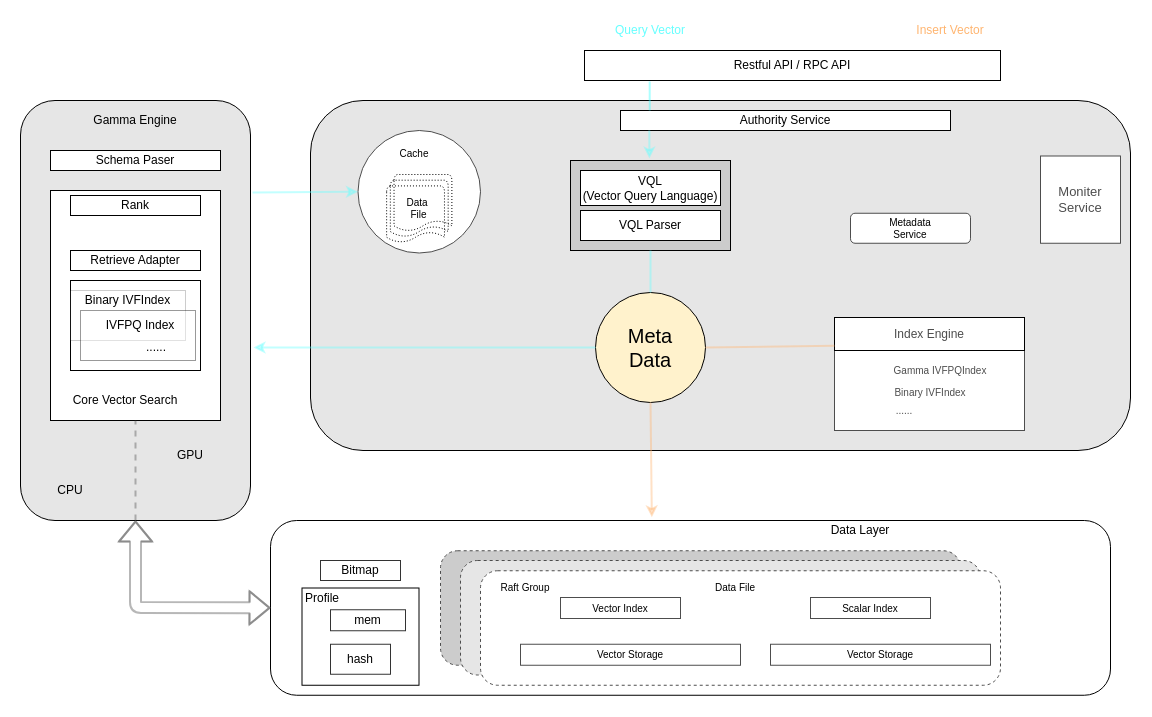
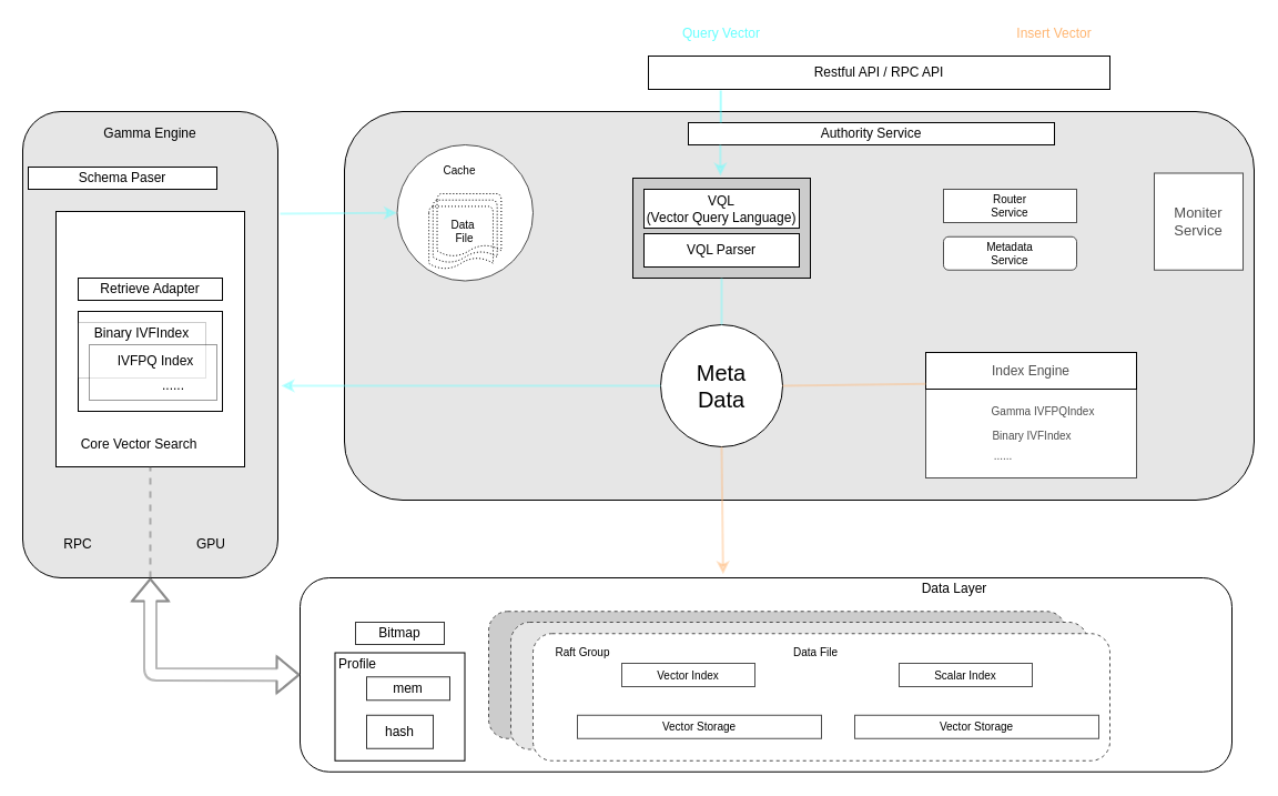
  <mxCell id="0" />
  <mxCell id="1" parent="0" />
  <mxCell id="2" value="" style="rounded=1;whiteSpace=wrap;html=1;fillColor=#E6E6E6;" vertex="1" parent="1"><mxGeometry x="310" y="100" width="820" height="350" as="geometry" /></mxCell>
  <mxCell id="3" value="" style="rounded=1;whiteSpace=wrap;html=1;fillColor=#E6E6E6;" vertex="1" parent="1"><mxGeometry x="20" y="100" width="230" height="420" as="geometry" /></mxCell>
  <mxCell id="4" value="" style="rounded=1;whiteSpace=wrap;html=1;" vertex="1" parent="1"><mxGeometry x="270" y="520" width="840" height="174.75" as="geometry" /></mxCell>
  <mxCell id="5" value="Restful API / RPC API" style="rounded=0;whiteSpace=wrap;html=1;" vertex="1" parent="1"><mxGeometry x="584" y="50" width="416" height="30" as="geometry" /></mxCell>
  <mxCell id="6" value="Query Vector" style="text;html=1;strokeColor=none;fillColor=none;align=center;verticalAlign=middle;whiteSpace=wrap;rounded=0;fontColor=#66FFFF;" vertex="1" parent="1"><mxGeometry x="590" y="20" width="120" height="20" as="geometry" /></mxCell>
  <mxCell id="7" value="Insert Vector" style="text;html=1;strokeColor=none;fillColor=none;align=center;verticalAlign=middle;whiteSpace=wrap;rounded=0;fontColor=#FFB570;" vertex="1" parent="1"><mxGeometry x="890" y="20" width="120" height="20" as="geometry" /></mxCell>
  <mxCell id="8" value="Authority Service" style="rounded=0;whiteSpace=wrap;html=1;" vertex="1" parent="1"><mxGeometry x="620" y="110" width="330" height="20" as="geometry" /></mxCell>
  <mxCell id="9" value="" style="rounded=0;whiteSpace=wrap;html=1;fillColor=#CCCCCC;" vertex="1" parent="1"><mxGeometry x="570" y="160" width="160" height="90" as="geometry" /></mxCell>
  <mxCell id="10" value="VQL&lt;br&gt;(Vector Query Language)" style="rounded=0;whiteSpace=wrap;html=1;" vertex="1" parent="1"><mxGeometry x="580" y="170" width="140" height="35" as="geometry" /></mxCell>
  <mxCell id="11" value="VQL Parser" style="rounded=0;whiteSpace=wrap;html=1;" vertex="1" parent="1"><mxGeometry x="580" y="210" width="140" height="30" as="geometry" /></mxCell>
- <mxCell id="12" value="&lt;font style=&quot;font-size: 20px&quot;&gt;Meta&lt;br&gt;Data&lt;/font&gt;" style="ellipse;whiteSpace=wrap;html=1;aspect=fixed;fillColor=#fff2cc;" vertex="1" parent="1"><mxGeometry x="595" y="292" width="110" height="110" as="geometry" /></mxCell>
+ <mxCell id="12" value="&lt;font style=&quot;font-size: 20px&quot;&gt;Meta&lt;br&gt;Data&lt;/font&gt;" style="ellipse;whiteSpace=wrap;html=1;aspect=fixed;" vertex="1" parent="1"><mxGeometry x="595" y="292" width="110" height="110" as="geometry" /></mxCell>
  <mxCell id="13" value="Gamma Engine" style="text;html=1;strokeColor=none;fillColor=none;align=center;verticalAlign=middle;whiteSpace=wrap;rounded=0;" vertex="1" parent="1"><mxGeometry x="80" y="110" width="110" height="20" as="geometry" /></mxCell>
- <mxCell id="14" value="Schema Paser" style="rounded=0;whiteSpace=wrap;html=1;" vertex="1" parent="1"><mxGeometry x="50" y="150" width="170" height="20" as="geometry" /></mxCell>
+ <mxCell id="14" value="Schema Paser" style="rounded=0;whiteSpace=wrap;html=1;" vertex="1" parent="1"><mxGeometry x="25" y="150" width="170" height="20" as="geometry" /></mxCell>
  <mxCell id="15" value="" style="rounded=0;whiteSpace=wrap;html=1;" vertex="1" parent="1"><mxGeometry x="50" y="190" width="170" height="230" as="geometry" /></mxCell>
- <mxCell id="16" value="Rank" style="rounded=0;whiteSpace=wrap;html=1;" vertex="1" parent="1"><mxGeometry x="70" y="195" width="130" height="20" as="geometry" /></mxCell>
  <mxCell id="17" value="Retrieve Adapter" style="rounded=0;whiteSpace=wrap;html=1;" vertex="1" parent="1"><mxGeometry x="70" y="250" width="130" height="20" as="geometry" /></mxCell>
  <mxCell id="18" value="" style="rounded=0;whiteSpace=wrap;html=1;" vertex="1" parent="1"><mxGeometry x="70" y="280" width="130" height="90" as="geometry" /></mxCell>
  <mxCell id="19" value="" style="rounded=0;whiteSpace=wrap;html=1;opacity=20;" vertex="1" parent="1"><mxGeometry x="70" y="290" width="115" height="50" as="geometry" /></mxCell>
  <mxCell id="20" value="Binary IVFIndex" style="text;html=1;strokeColor=none;fillColor=none;align=center;verticalAlign=middle;whiteSpace=wrap;rounded=0;" vertex="1" parent="1"><mxGeometry x="70" y="290" width="115" height="20" as="geometry" /></mxCell>
  <mxCell id="21" value="" style="rounded=0;whiteSpace=wrap;html=1;opacity=40;" vertex="1" parent="1"><mxGeometry x="80" y="310" width="115" height="50" as="geometry" /></mxCell>
  <mxCell id="22" value="IVFPQ Index" style="text;html=1;strokeColor=none;fillColor=none;align=center;verticalAlign=middle;whiteSpace=wrap;rounded=0;" vertex="1" parent="1"><mxGeometry x="90" y="315" width="100" height="20" as="geometry" /></mxCell>
  <mxCell id="23" value="......" style="text;html=1;strokeColor=none;fillColor=none;align=center;verticalAlign=middle;whiteSpace=wrap;rounded=0;" vertex="1" parent="1"><mxGeometry x="116" y="337" width="80" height="20" as="geometry" /></mxCell>
  <mxCell id="24" value="Core Vector Search" style="text;html=1;strokeColor=none;fillColor=none;align=center;verticalAlign=middle;whiteSpace=wrap;rounded=0;" vertex="1" parent="1"><mxGeometry x="60" y="390" width="130" height="20" as="geometry" /></mxCell>
  <mxCell id="25" value="" style="endArrow=none;dashed=1;html=1;shadow=0;strokeColor=#4D4D4D;strokeWidth=2;opacity=40;exitX=0.5;exitY=1;exitDx=0;exitDy=0;entryX=0.5;entryY=1;entryDx=0;entryDy=0;" edge="1" parent="1" source="3" target="15"><mxGeometry width="50" height="50" relative="1" as="geometry"><mxPoint x="110" y="480" as="sourcePoint" /><mxPoint x="160" y="430" as="targetPoint" /></mxGeometry></mxCell>
- <mxCell id="26" value="CPU" style="text;html=1;strokeColor=none;fillColor=none;align=center;verticalAlign=middle;whiteSpace=wrap;rounded=0;" vertex="1" parent="1"><mxGeometry x="50" y="480" width="40" height="20" as="geometry" /></mxCell>
- <mxCell id="27" value="GPU" style="text;html=1;strokeColor=none;fillColor=none;align=center;verticalAlign=middle;whiteSpace=wrap;rounded=0;" vertex="1" parent="1"><mxGeometry x="170" y="445" width="40" height="20" as="geometry" /></mxCell>
+ <mxCell id="26" value="RPC" style="text;html=1;strokeColor=none;fillColor=none;align=center;verticalAlign=middle;whiteSpace=wrap;rounded=0;" vertex="1" parent="1"><mxGeometry x="50" y="480" width="40" height="20" as="geometry" /></mxCell>
+ <mxCell id="27" value="GPU" style="text;html=1;strokeColor=none;fillColor=none;align=center;verticalAlign=middle;whiteSpace=wrap;rounded=0;" vertex="1" parent="1"><mxGeometry y="480" width="40" height="20" as="geometry" x="170" /></mxCell>
  <mxCell id="28" value="Data Layer" style="text;html=1;strokeColor=none;fillColor=none;align=center;verticalAlign=middle;whiteSpace=wrap;rounded=0;opacity=80;" vertex="1" parent="1"><mxGeometry x="790" y="520" width="140" height="20" as="geometry" /></mxCell>
  <mxCell id="29" value="Bitmap" style="rounded=0;whiteSpace=wrap;html=1;opacity=80;" vertex="1" parent="1"><mxGeometry x="320" y="560" width="80" height="20" as="geometry" /></mxCell>
  <mxCell id="30" value="Profile" style="text;html=1;strokeColor=none;fillColor=none;align=center;verticalAlign=middle;whiteSpace=wrap;rounded=0;opacity=80;" vertex="1" parent="1"><mxGeometry x="301.5" y="587.5" width="40" height="20" as="geometry" /></mxCell>
  <mxCell id="31" value="mem&lt;span style=&quot;color: rgba(0 , 0 , 0 , 0) ; font-family: monospace ; font-size: 0px ; white-space: nowrap&quot;&gt;%3CmxGraphModel%3E%3Croot%3E%3CmxCell%20id%3D%220%22%2F%3E%3CmxCell%20id%3D%221%22%20parent%3D%220%22%2F%3E%3CmxCell%20id%3D%222%22%20value%3D%22Vector%26lt%3Bbr%26gt%3B%26amp%3Bnbsp%3BStorage%22%20style%3D%22strokeWidth%3D2%3Bhtml%3D1%3Bshape%3Dmxgraph.flowchart.multi-document%3BwhiteSpace%3Dwrap%3Bopacity%3D80%3B%22%20vertex%3D%221%22%20parent%3D%221%22%3E%3CmxGeometry%20x%3D%22-54%22%20y%3D%22680%22%20width%3D%2294%22%20height%3D%2280%22%20as%3D%22geometry%22%2F%3E%3C%2FmxCell%3E%3C%2Froot%3E%3C%2FmxGraphModel%3E&lt;/span&gt;&lt;span style=&quot;color: rgba(0 , 0 , 0 , 0) ; font-family: monospace ; font-size: 0px ; white-space: nowrap&quot;&gt;%3CmxGraphModel%3E%3Croot%3E%3CmxCell%20id%3D%220%22%2F%3E%3CmxCell%20id%3D%221%22%20parent%3D%220%22%2F%3E%3CmxCell%20id%3D%222%22%20value%3D%22Vector%26lt%3Bbr%26gt%3B%26amp%3Bnbsp%3BStorage%22%20style%3D%22strokeWidth%3D2%3Bhtml%3D1%3Bshape%3Dmxgraph.flowchart.multi-document%3BwhiteSpace%3Dwrap%3Bopacity%3D80%3B%22%20vertex%3D%221%22%20parent%3D%221%22%3E%3CmxGeometry%20x%3D%22-54%22%20y%3D%22680%22%20width%3D%2294%22%20height%3D%2280%22%20as%3D%22geometry%22%2F%3E%3C%2FmxCell%3E%3C%2Froot%3E%3C%2FmxGraphModel%3E&lt;/span&gt;" style="rounded=0;whiteSpace=wrap;html=1;opacity=80;" vertex="1" parent="1"><mxGeometry x="330" y="609.25" width="75" height="21" as="geometry" /></mxCell>
  <mxCell id="32" value="hash" style="rounded=0;whiteSpace=wrap;html=1;opacity=80;" vertex="1" parent="1"><mxGeometry x="330" y="643.75" width="60" height="30" as="geometry" /></mxCell>
  <mxCell id="33" value="" style="rounded=0;whiteSpace=wrap;html=1;fillColor=none;" vertex="1" parent="1"><mxGeometry x="301.5" y="587.5" width="117" height="97.25" as="geometry" /></mxCell>
  <mxCell id="34" value="" style="rounded=1;whiteSpace=wrap;html=1;strokeColor=#4D4D4D;fillColor=#CCCCCC;fontSize=10;dashed=1;" vertex="1" parent="1"><mxGeometry x="440" y="550.25" width="520" height="114.5" as="geometry" /></mxCell>
  <mxCell id="35" value="" style="rounded=1;whiteSpace=wrap;html=1;strokeColor=#4D4D4D;fillColor=#E6E6E6;fontSize=10;dashed=1;" vertex="1" parent="1"><mxGeometry x="460" y="560" width="520" height="114.5" as="geometry" /></mxCell>
  <mxCell id="36" value="" style="rounded=1;whiteSpace=wrap;html=1;strokeColor=#4D4D4D;fillColor=#FFFFFF;fontSize=10;dashed=1;" vertex="1" parent="1"><mxGeometry x="480" y="570.25" width="520" height="114.5" as="geometry" /></mxCell>
  <mxCell id="37" value="Vector Index&lt;span style=&quot;color: rgba(0 , 0 , 0 , 0) ; font-family: monospace ; font-size: 0px ; white-space: nowrap&quot;&gt;%3CmxGraphModel%3E%3Croot%3E%3CmxCell%20id%3D%220%22%2F%3E%3CmxCell%20id%3D%221%22%20parent%3D%220%22%2F%3E%3CmxCell%20id%3D%222%22%20value%3D%22%22%20style%3D%22rounded%3D1%3BwhiteSpace%3Dwrap%3Bhtml%3D1%3BstrokeColor%3D%234D4D4D%3BfillColor%3D%23FFFFFF%3BfontSize%3D10%3Bdashed%3D1%3B%22%20vertex%3D%221%22%20parent%3D%221%22%3E%3CmxGeometry%20x%3D%22300%22%20y%3D%22625.5%22%20width%3D%22520%22%20height%3D%22114.5%22%20as%3D%22geometry%22%2F%3E%3C%2FmxCell%3E%3C%2Froot%3E%3C%2FmxGraphModel%3E&lt;/span&gt;" style="rounded=0;whiteSpace=wrap;html=1;strokeColor=#4D4D4D;fillColor=none;fontSize=10;" vertex="1" parent="1"><mxGeometry x="560" y="597" width="120" height="21" as="geometry" /></mxCell>
  <mxCell id="38" value="Scalar Index&lt;span style=&quot;color: rgba(0 , 0 , 0 , 0) ; font-family: monospace ; font-size: 0px ; white-space: nowrap&quot;&gt;%3CmxGraphModel%3E%3Croot%3E%3CmxCell%20id%3D%220%22%2F%3E%3CmxCell%20id%3D%221%22%20parent%3D%220%22%2F%3E%3CmxCell%20id%3D%222%22%20value%3D%22%22%20style%3D%22rounded%3D1%3BwhiteSpace%3Dwrap%3Bhtml%3D1%3BstrokeColor%3D%234D4D4D%3BfillColor%3D%23FFFFFF%3BfontSize%3D10%3Bdashed%3D1%3B%22%20vertex%3D%221%22%20parent%3D%221%22%3E%3CmxGeometry%20x%3D%22300%22%20y%3D%22625.5%22%20width%3D%22520%22%20height%3D%22114.5%22%20as%3D%22geometry%22%2F%3E%3C%2FmxCell%3E%3C%2Froot%3E%3C%2FmxGraphModel%3E&lt;/span&gt;" style="rounded=0;whiteSpace=wrap;html=1;strokeColor=#4D4D4D;fillColor=none;fontSize=10;" vertex="1" parent="1"><mxGeometry x="810" y="597" width="120" height="21" as="geometry" /></mxCell>
  <mxCell id="39" value="Vector Storage&lt;span style=&quot;color: rgba(0 , 0 , 0 , 0) ; font-family: monospace ; font-size: 0px ; white-space: nowrap&quot;&gt;%3CmxGraphModel%3E%3Croot%3E%3CmxCell%20id%3D%220%22%2F%3E%3CmxCell%20id%3D%221%22%20parent%3D%220%22%2F%3E%3CmxCell%20id%3D%222%22%20value%3D%22%22%20style%3D%22rounded%3D1%3BwhiteSpace%3Dwrap%3Bhtml%3D1%3BstrokeColor%3D%234D4D4D%3BfillColor%3D%23FFFFFF%3BfontSize%3D10%3Bdashed%3D1%3B%22%20vertex%3D%221%22%20parent%3D%221%22%3E%3CmxGeometry%20x%3D%22300%22%20y%3D%22625.5%22%20width%3D%22520%22%20height%3D%22114.5%22%20as%3D%22geometry%22%2F%3E%3C%2FmxCell%3E%3C%2Froot%3E%3C%2FmxGraphModel%&lt;/span&gt;" style="rounded=0;whiteSpace=wrap;html=1;strokeColor=#4D4D4D;fillColor=none;fontSize=10;" vertex="1" parent="1"><mxGeometry x="520" y="643.75" width="220" height="21" as="geometry" /></mxCell>
  <mxCell id="40" value="Vector Storage&lt;span style=&quot;color: rgba(0 , 0 , 0 , 0) ; font-family: monospace ; font-size: 0px ; white-space: nowrap&quot;&gt;%3CmxGraphModel%3E%3Croot%3E%3CmxCell%20id%3D%220%22%2F%3E%3CmxCell%20id%3D%221%22%20parent%3D%220%22%2F%3E%3CmxCell%20id%3D%222%22%20value%3D%22%22%20style%3D%22rounded%3D1%3BwhiteSpace%3Dwrap%3Bhtml%3D1%3BstrokeColor%3D%234D4D4D%3BfillColor%3D%23FFFFFF%3BfontSize%3D10%3Bdashed%3D1%3B%22%20vertex%3D%221%22%20parent%3D%221%22%3E%3CmxGeometry%20x%3D%22300%22%20y%3D%22625.5%22%20width%3D%22520%22%20height%3D%22114.5%22%20as%3D%22geometry%22%2F%3E%3C%2FmxCell%3E%3C%2Froot%3E%3C%2FmxGraphModel%&lt;/span&gt;" style="rounded=0;whiteSpace=wrap;html=1;strokeColor=#4D4D4D;fillColor=none;fontSize=10;" vertex="1" parent="1"><mxGeometry x="770" y="643.75" width="220" height="21" as="geometry" /></mxCell>
  <mxCell id="41" value="Raft Group" style="text;html=1;strokeColor=none;fillColor=none;align=center;verticalAlign=middle;whiteSpace=wrap;rounded=0;fontSize=10;" vertex="1" parent="1"><mxGeometry x="490" y="577" width="70" height="20" as="geometry" /></mxCell>
  <mxCell id="42" value="" style="shape=flexArrow;endArrow=classic;startArrow=classic;html=1;shadow=0;strokeColor=#4D4D4D;strokeWidth=2;fontSize=10;opacity=40;entryX=0.5;entryY=1;entryDx=0;entryDy=0;exitX=0;exitY=0.5;exitDx=0;exitDy=0;" edge="1" parent="1" source="4" target="3"><mxGeometry width="50" height="50" relative="1" as="geometry"><mxPoint x="100" y="630" as="sourcePoint" /><mxPoint x="150" y="580" as="targetPoint" /><Array as="points"><mxPoint x="135" y="607" /></Array></mxGeometry></mxCell>
  <mxCell id="43" value="" style="ellipse;whiteSpace=wrap;html=1;aspect=fixed;strokeColor=#4D4D4D;fillColor=#ffffff;fontSize=10;" vertex="1" parent="1"><mxGeometry x="357.5" y="130" width="122.5" height="122.5" as="geometry" /></mxCell>
  <mxCell id="44" value="Data File" style="text;html=1;strokeColor=none;fillColor=none;align=center;verticalAlign=middle;whiteSpace=wrap;rounded=0;fontSize=10;" vertex="1" parent="1"><mxGeometry x="700" y="577" width="70" height="20" as="geometry" /></mxCell>
  <mxCell id="45" value="Data&amp;nbsp;&lt;br&gt;File" style="strokeWidth=1;html=1;shape=mxgraph.flowchart.multi-document;whiteSpace=wrap;fillColor=none;fontSize=10;dashed=1;dashPattern=1 2;" vertex="1" parent="1"><mxGeometry x="386.13" y="174" width="65.25" height="68.75" as="geometry" /></mxCell>
  <mxCell id="46" value="Cache" style="text;html=1;strokeColor=none;fillColor=none;align=center;verticalAlign=middle;whiteSpace=wrap;rounded=0;dashed=1;dashPattern=1 2;fontSize=10;" vertex="1" parent="1"><mxGeometry x="394" y="143" width="40" height="20" as="geometry" /></mxCell>
+ <mxCell id="47" value="Router&lt;br&gt;Service" style="rounded=0;whiteSpace=wrap;html=1;strokeColor=#4D4D4D;strokeWidth=1;fillColor=#ffffff;fontSize=10;" vertex="1" parent="1"><mxGeometry x="850" y="170" width="120" height="30" as="geometry" /></mxCell>
  <mxCell id="48" value="Metadata&lt;br&gt;Service" style="whiteSpace=wrap;html=1;strokeColor=#4D4D4D;strokeWidth=1;fillColor=#ffffff;fontSize=10;rounded=1;" vertex="1" parent="1"><mxGeometry x="850" y="212.75" width="120" height="30" as="geometry" /></mxCell>
  <mxCell id="49" value="" style="endArrow=classic;html=1;shadow=0;strokeColor=#66FFFF;strokeWidth=2;fontSize=10;opacity=40;entryX=0.806;entryY=-0.022;entryDx=0;entryDy=0;exitX=0.148;exitY=1;exitDx=0;exitDy=0;exitPerimeter=0;entryPerimeter=0;fillColor=#dae8fc;" edge="1" parent="1"><mxGeometry width="50" height="50" relative="1" as="geometry"><mxPoint x="648.84" y="130" as="sourcePoint" /><mxPoint x="648.96" y="158.02" as="targetPoint" /></mxGeometry></mxCell>
  <mxCell id="50" value="" style="endArrow=none;html=1;shadow=0;strokeColor=#33FFFF;strokeWidth=2;fontSize=10;opacity=40;entryX=0.233;entryY=1.033;entryDx=0;entryDy=0;entryPerimeter=0;exitX=0.125;exitY=0;exitDx=0;exitDy=0;exitPerimeter=0;fillColor=#dae8fc;" edge="1" parent="1"><mxGeometry width="50" height="50" relative="1" as="geometry"><mxPoint x="649.25" y="110" as="sourcePoint" /><mxPoint x="649.18" y="80.99" as="targetPoint" /></mxGeometry></mxCell>
  <mxCell id="51" value="" style="endArrow=none;html=1;shadow=0;strokeColor=#66FFFF;strokeWidth=2;fontSize=10;opacity=40;entryX=0.5;entryY=1;entryDx=0;entryDy=0;exitX=0.5;exitY=0;exitDx=0;exitDy=0;" edge="1" parent="1" source="12" target="9"><mxGeometry width="50" height="50" relative="1" as="geometry"><mxPoint x="480" y="340" as="sourcePoint" /><mxPoint x="530" y="290" as="targetPoint" /></mxGeometry></mxCell>
  <mxCell id="52" value="" style="endArrow=classic;html=1;shadow=0;strokeColor=#66FFFF;strokeWidth=2;fontSize=10;opacity=40;entryX=1.013;entryY=0.588;entryDx=0;entryDy=0;entryPerimeter=0;" edge="1" parent="1" source="12" target="3"><mxGeometry width="50" height="50" relative="1" as="geometry"><mxPoint x="420" y="370" as="sourcePoint" /><mxPoint x="470" y="320" as="targetPoint" /></mxGeometry></mxCell>
  <mxCell id="53" value="" style="rounded=0;whiteSpace=wrap;html=1;strokeColor=#4D4D4D;strokeWidth=1;fillColor=#ffffff;fontSize=10;fontColor=#66FFFF;" vertex="1" parent="1"><mxGeometry x="834" y="317" width="190" height="113" as="geometry" /></mxCell>
  <mxCell id="54" value="&lt;font style=&quot;font-size: 12px&quot; color=&quot;#4d4d4d&quot;&gt;Index Engine&lt;/font&gt;" style="rounded=0;whiteSpace=wrap;html=1;strokeColor=#000000;strokeWidth=1;fillColor=#FFFFFF;fontSize=10;fontColor=#E6E6E6;" vertex="1" parent="1"><mxGeometry x="834" y="317" width="190" height="33" as="geometry" /></mxCell>
  <mxCell id="55" value="Gamma IVFPQIndex" style="text;html=1;strokeColor=none;fillColor=none;align=center;verticalAlign=middle;whiteSpace=wrap;rounded=0;fontSize=10;fontColor=#4D4D4D;" vertex="1" parent="1"><mxGeometry x="870" y="360" width="140" height="20" as="geometry" /></mxCell>
  <mxCell id="56" value="Binary IVFIndex" style="text;html=1;strokeColor=none;fillColor=none;align=center;verticalAlign=middle;whiteSpace=wrap;rounded=0;fontSize=10;fontColor=#4D4D4D;" vertex="1" parent="1"><mxGeometry x="860" y="382" width="140" height="20" as="geometry" /></mxCell>
  <mxCell id="57" value="" style="endArrow=classic;html=1;shadow=0;strokeColor=#66FFFF;strokeWidth=2;fontSize=10;fontColor=#4D4D4D;opacity=40;entryX=0;entryY=0.5;entryDx=0;entryDy=0;exitX=1.009;exitY=0.219;exitDx=0;exitDy=0;exitPerimeter=0;" edge="1" parent="1" source="3" target="43"><mxGeometry width="50" height="50" relative="1" as="geometry"><mxPoint x="340" y="340" as="sourcePoint" /><mxPoint x="390" y="290" as="targetPoint" /></mxGeometry></mxCell>
  <mxCell id="58" value="......" style="text;html=1;strokeColor=none;fillColor=none;align=center;verticalAlign=middle;whiteSpace=wrap;rounded=0;fontSize=10;fontColor=#4D4D4D;" vertex="1" parent="1"><mxGeometry x="884" y="400" width="40" height="20" as="geometry" /></mxCell>
  <mxCell id="59" value="" style="endArrow=none;html=1;shadow=0;strokeColor=#FFB570;strokeWidth=2;fontSize=10;fontColor=#FFB570;opacity=40;entryX=0;entryY=0.25;entryDx=0;entryDy=0;exitX=1;exitY=0.5;exitDx=0;exitDy=0;" edge="1" parent="1" source="12" target="53"><mxGeometry width="50" height="50" relative="1" as="geometry"><mxPoint x="760" y="380" as="sourcePoint" /><mxPoint x="810" y="330" as="targetPoint" /></mxGeometry></mxCell>
  <mxCell id="60" value="" style="endArrow=classic;html=1;shadow=0;strokeColor=#FFB570;strokeWidth=2;fontSize=10;fontColor=#FFB570;opacity=40;entryX=0.454;entryY=-0.018;entryDx=0;entryDy=0;exitX=0.5;exitY=1;exitDx=0;exitDy=0;entryPerimeter=0;" edge="1" parent="1" source="12" target="4"><mxGeometry width="50" height="50" relative="1" as="geometry"><mxPoint x="570" y="470" as="sourcePoint" /><mxPoint x="620" y="420" as="targetPoint" /></mxGeometry></mxCell>
  <mxCell id="61" value="&lt;font color=&quot;#4d4d4d&quot; style=&quot;font-size: 13px&quot;&gt;Moniter&lt;br&gt;Service&lt;/font&gt;" style="rounded=0;whiteSpace=wrap;html=1;strokeColor=#4D4D4D;strokeWidth=1;fillColor=#FFFFFF;fontSize=10;fontColor=#FFB570;" vertex="1" parent="1"><mxGeometry x="1040" y="155.5" width="80" height="87.25" as="geometry" /></mxCell>
